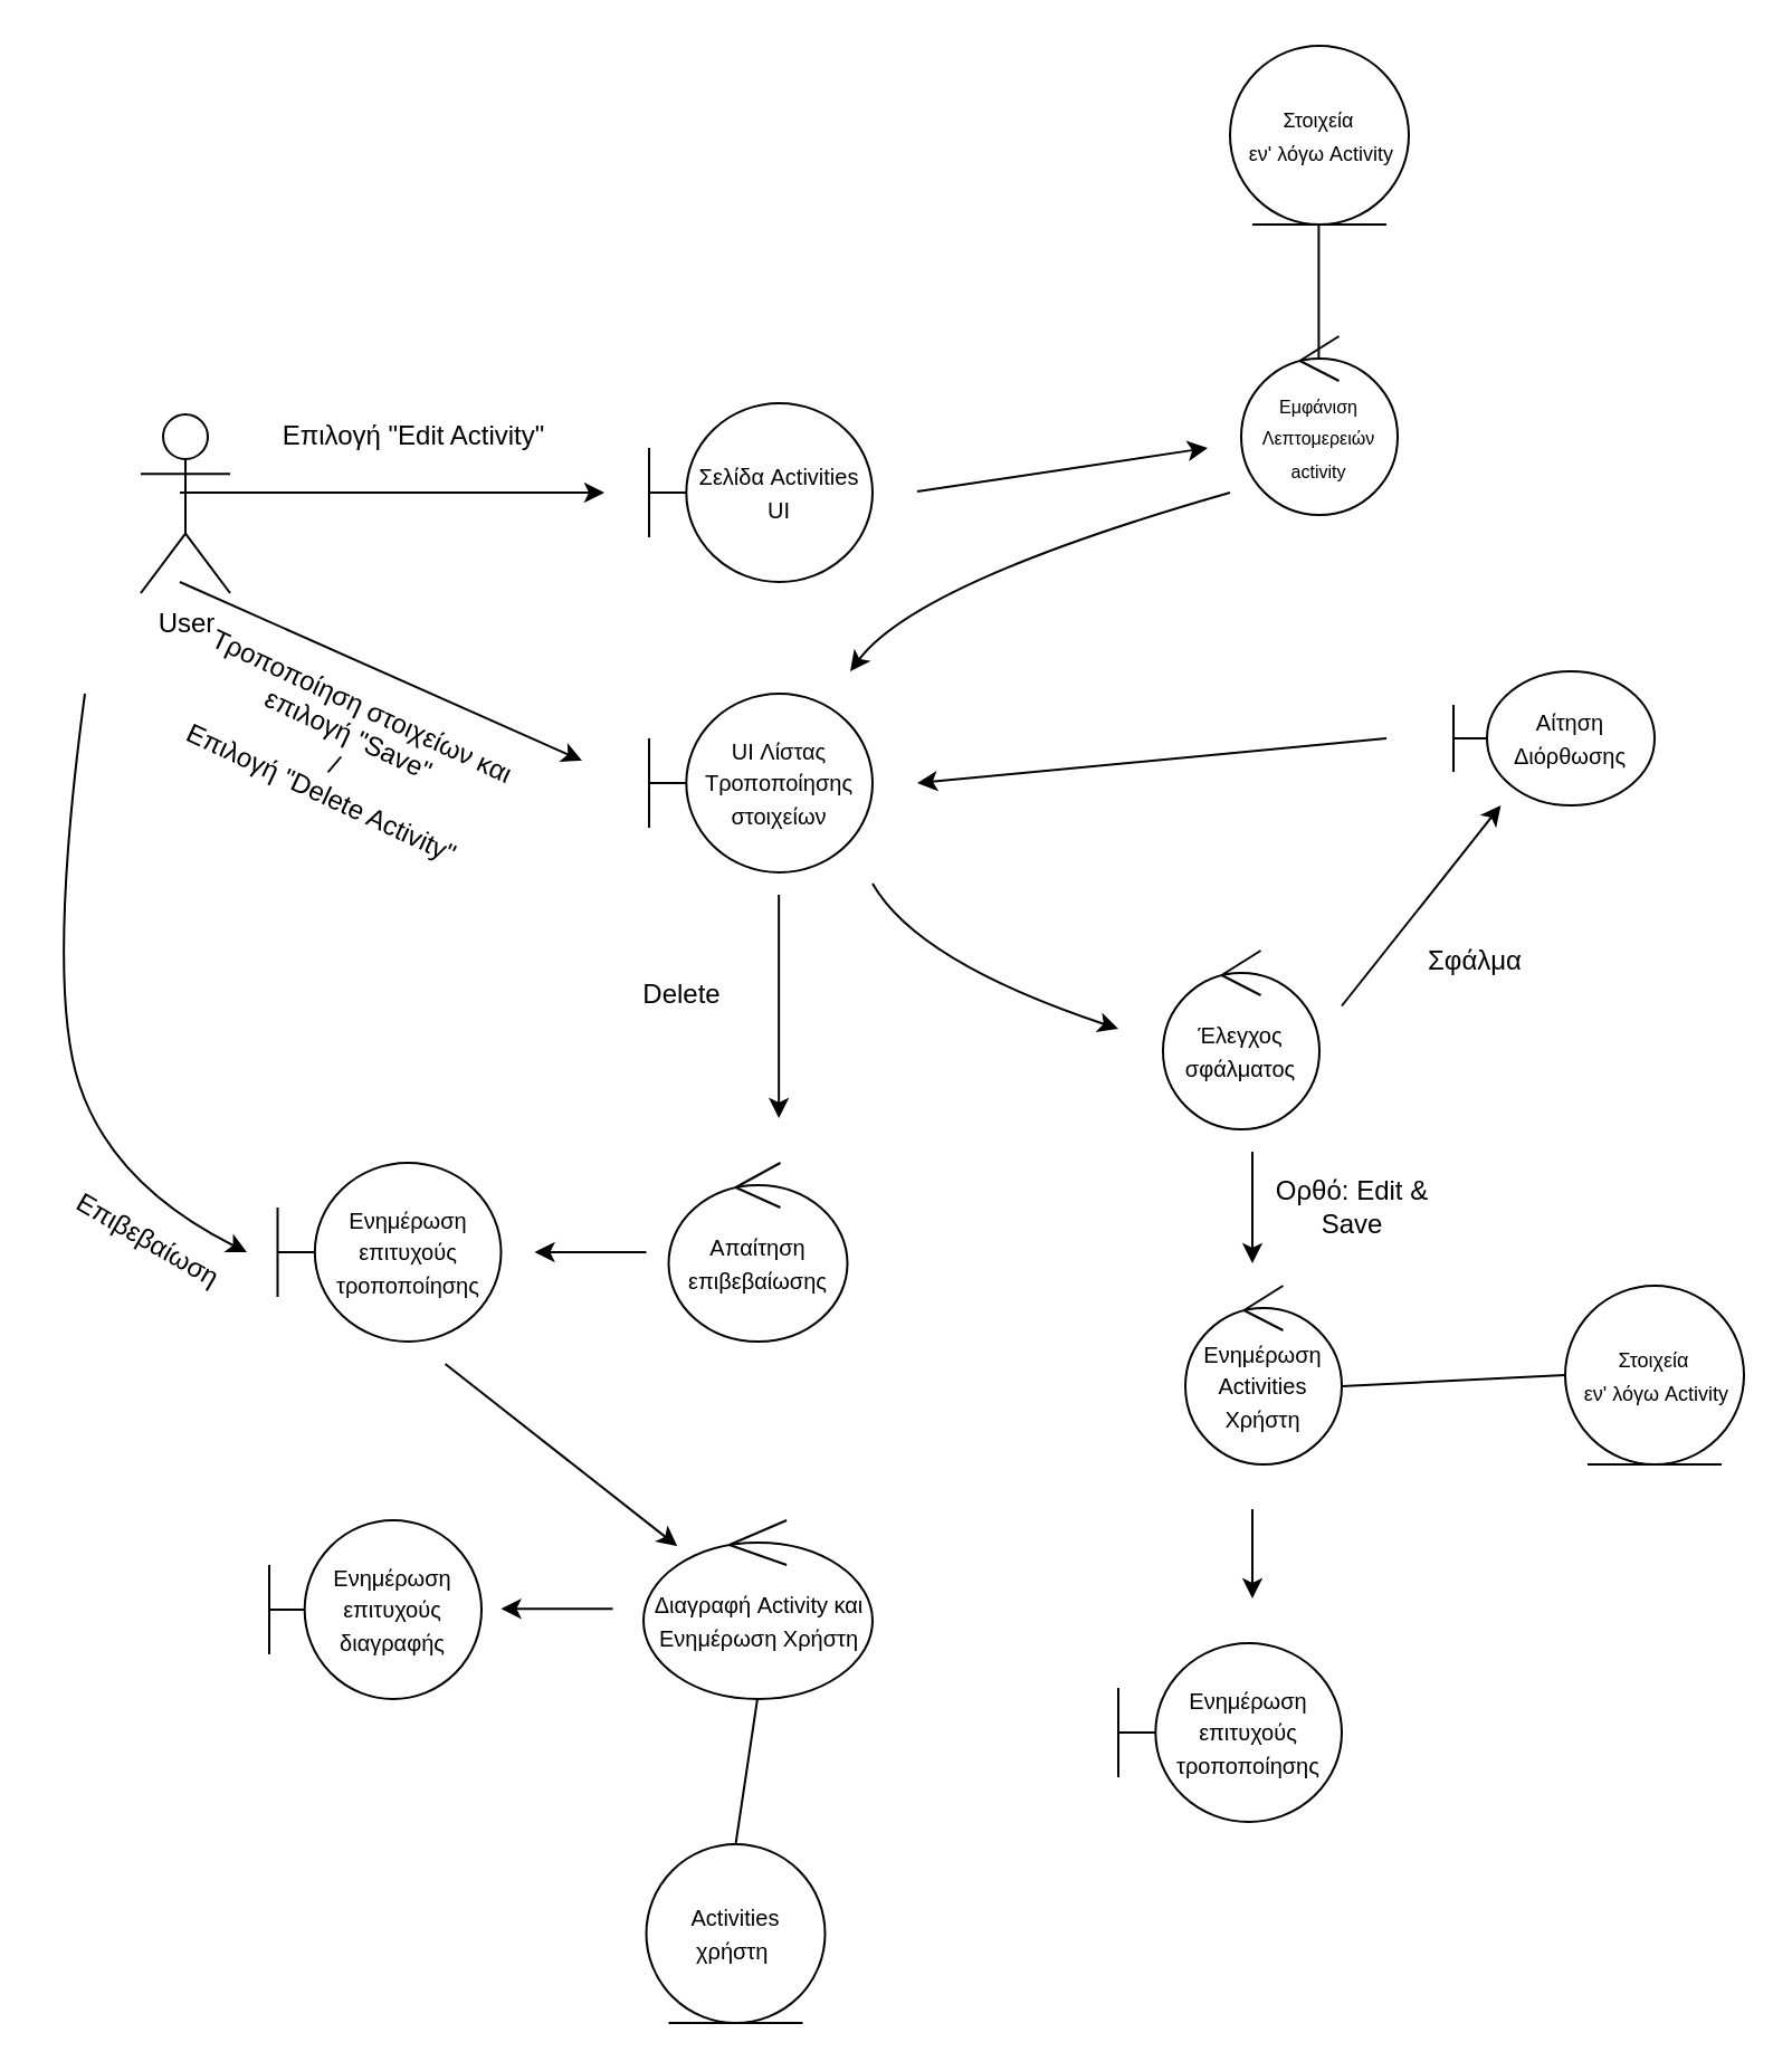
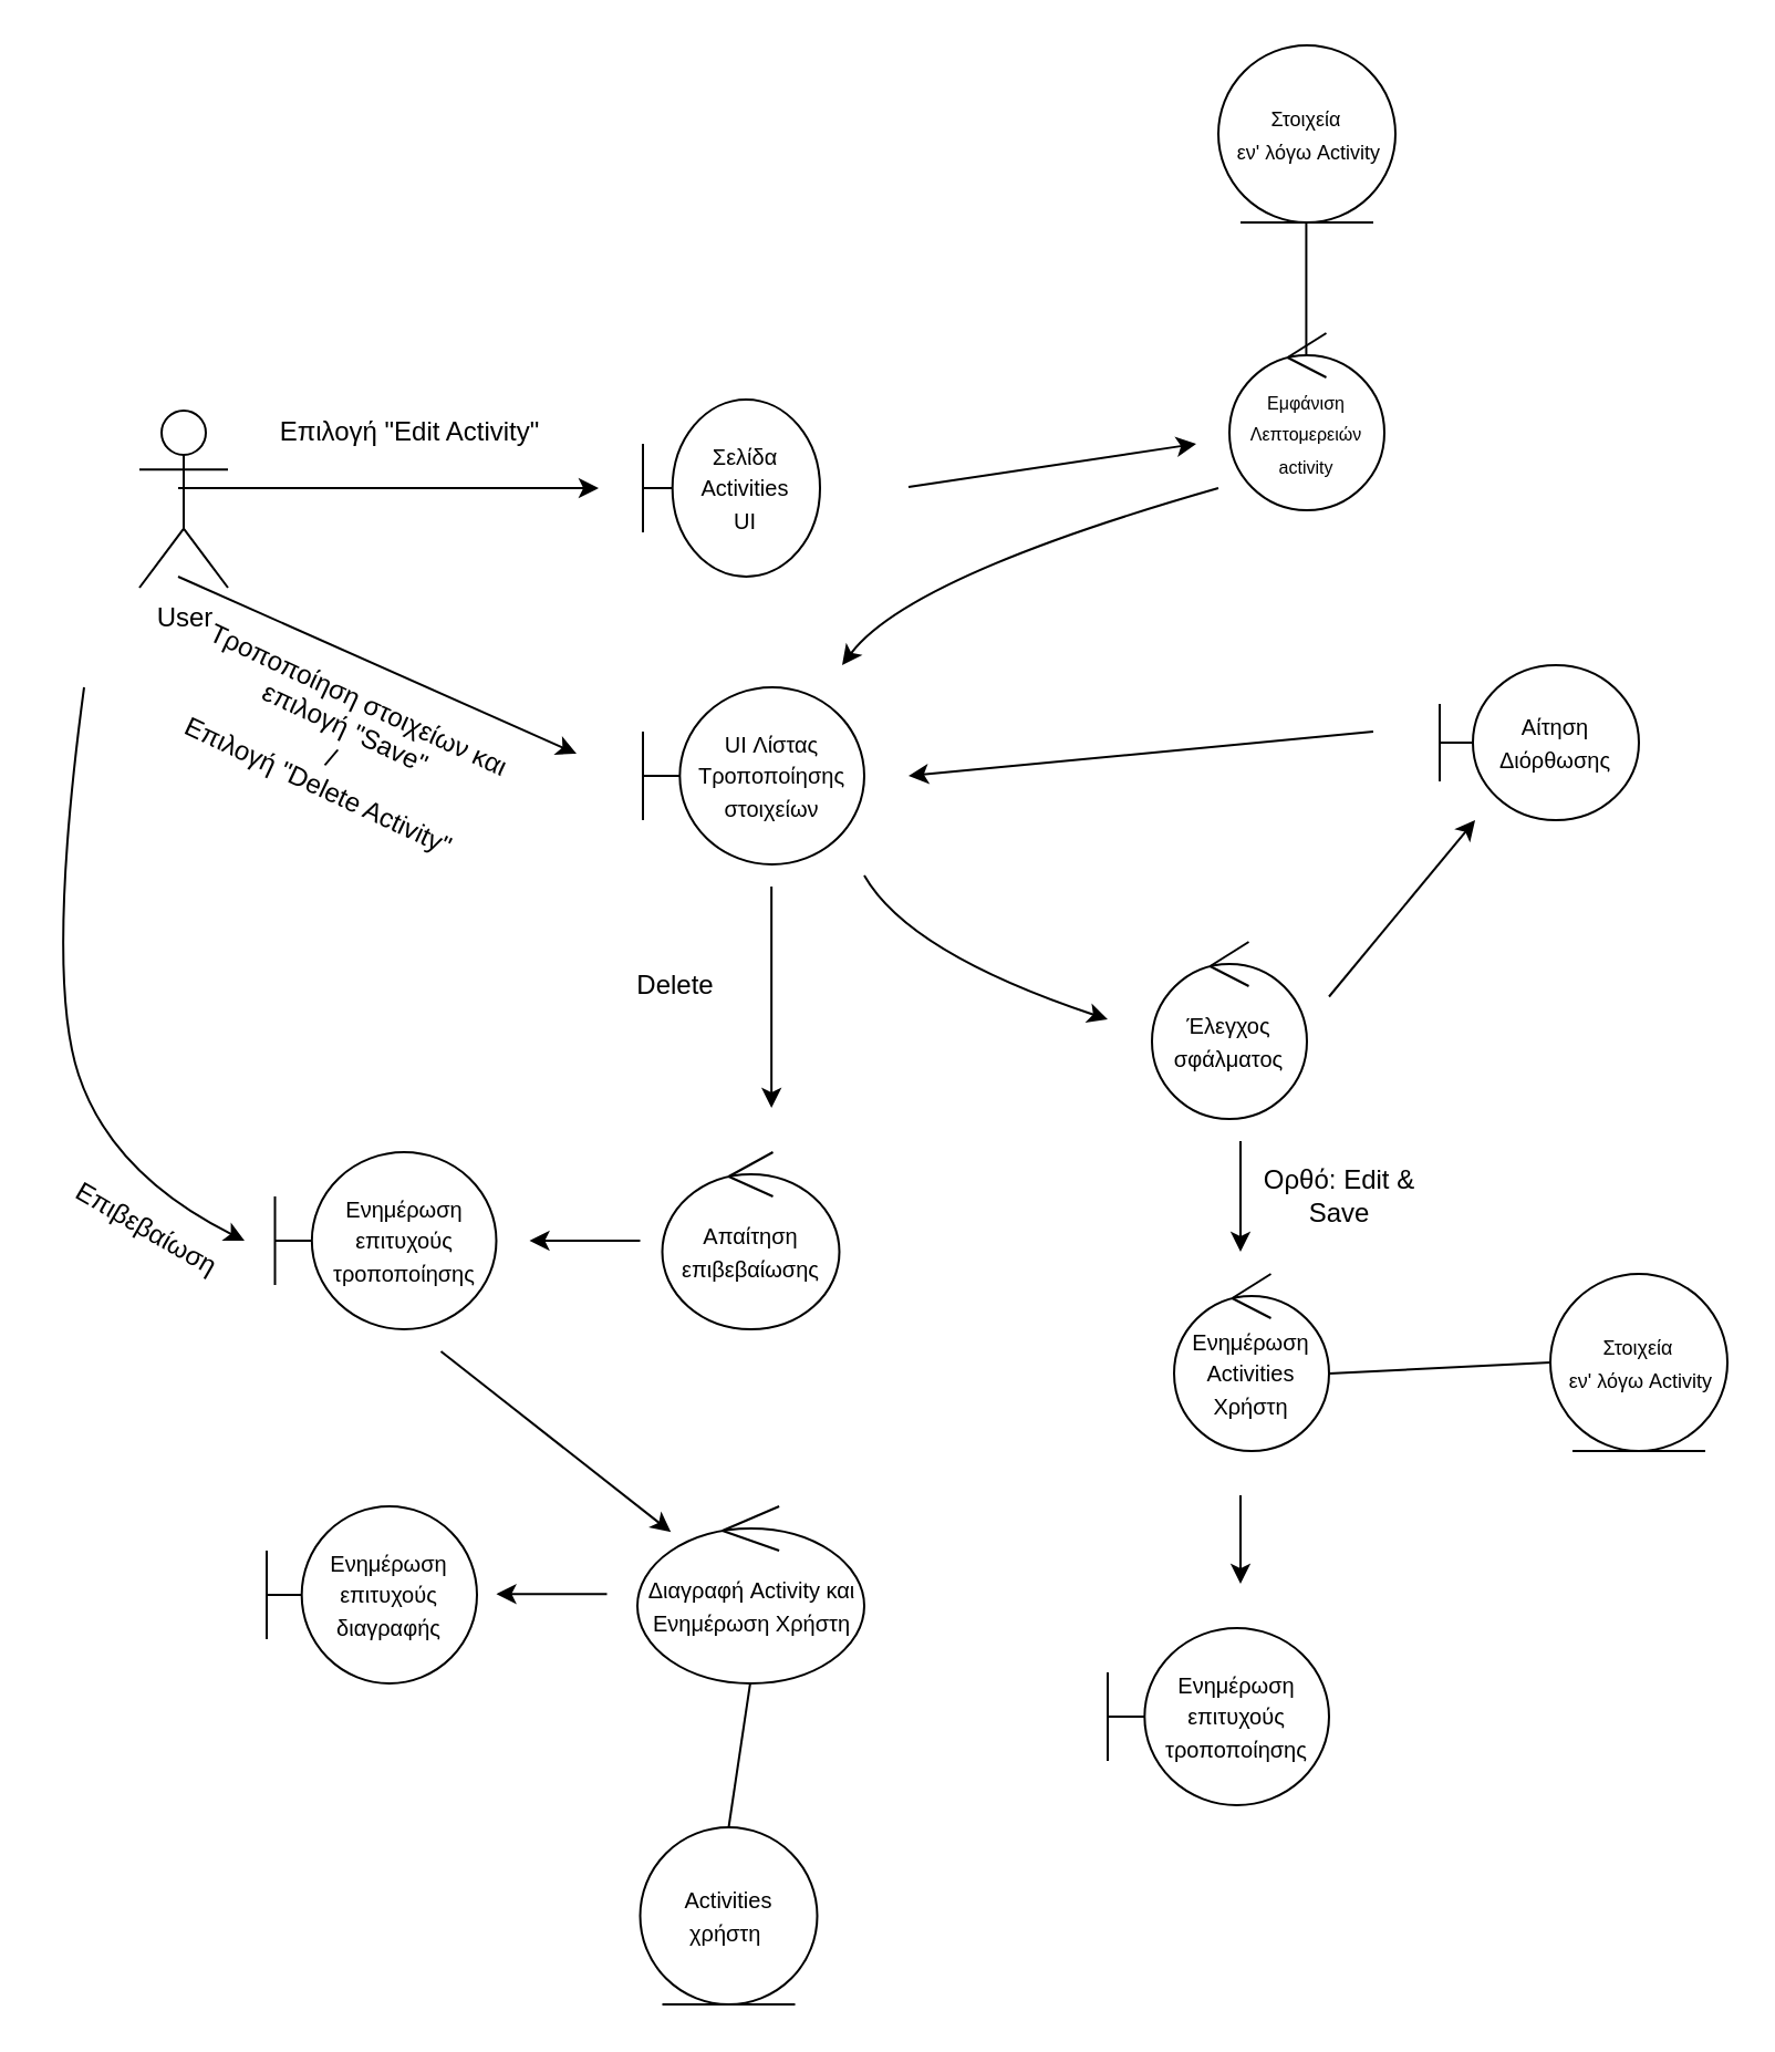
  <mxCell id="0" />
  <mxCell id="1" parent="0" />
  <mxCell id="2" value="&lt;span style=&quot;font-size: 8px;&quot;&gt;Εμφάνιση Λεπτομερειών activity&lt;/span&gt;" style="ellipse;shape=umlControl;whiteSpace=wrap;html=1;rounded=1;" vertex="1" parent="1"><mxGeometry x="555" y="150" width="70" height="80" as="geometry" /></mxCell>
  <mxCell id="3" value="&lt;font style=&quot;font-size: 9px;&quot;&gt;Στοιχεία&lt;/font&gt;&lt;div&gt;&lt;font style=&quot;font-size: 9px;&quot;&gt;&amp;nbsp;εν' λόγω Activity&lt;/font&gt;&lt;/div&gt;" style="ellipse;shape=umlEntity;whiteSpace=wrap;html=1;rounded=1;" vertex="1" parent="1"><mxGeometry x="550" y="20" width="80" height="80" as="geometry" /></mxCell>
  <mxCell id="4" value="" style="endArrow=none;html=1;rounded=1;" edge="1" parent="1"><mxGeometry width="50" height="50" relative="1" as="geometry"><mxPoint x="589.71" y="160" as="sourcePoint" /><mxPoint x="589.71" y="100" as="targetPoint" /></mxGeometry></mxCell>
  <mxCell id="5" value="" style="endArrow=classic;html=1;rounded=1;" edge="1" parent="1"><mxGeometry width="50" height="50" relative="1" as="geometry"><mxPoint x="80" y="220" as="sourcePoint" /><mxPoint x="270" y="220" as="targetPoint" /></mxGeometry></mxCell>
  <mxCell id="6" value="" style="endArrow=classic;html=1;rounded=0;curved=1;" edge="1" parent="1"><mxGeometry width="50" height="50" relative="1" as="geometry"><mxPoint x="550" y="220" as="sourcePoint" /><mxPoint x="380" y="300" as="targetPoint" /><Array as="points"><mxPoint x="410" y="260" /></Array></mxGeometry></mxCell>
  <mxCell id="7" value="&lt;font style=&quot;font-size: 9px;&quot;&gt;Στοιχεία&lt;/font&gt;&lt;div&gt;&lt;font style=&quot;font-size: 9px;&quot;&gt;&amp;nbsp;εν' λόγω Activity&lt;/font&gt;&lt;/div&gt;" style="ellipse;shape=umlEntity;whiteSpace=wrap;html=1;rounded=1;" vertex="1" parent="1"><mxGeometry x="700" y="575" width="80" height="80" as="geometry" /></mxCell>
  <mxCell id="8" value="&lt;font style=&quot;font-size: 10px;&quot;&gt;Ενημέρωση επιτυχούς τροποποίησης&lt;/font&gt;" style="shape=umlBoundary;whiteSpace=wrap;html=1;rounded=1;" vertex="1" parent="1"><mxGeometry x="500" y="735" width="100" height="80" as="geometry" /></mxCell>
- <mxCell id="9" value="&lt;div&gt;&lt;span style=&quot;font-size: 10px;&quot;&gt;Αίτηση Διόρθωσης&lt;/span&gt;&lt;/div&gt;" style="shape=umlBoundary;whiteSpace=wrap;html=1;rounded=1;" vertex="1" parent="1"><mxGeometry x="650" y="300" width="90" height="60" as="geometry" /></mxCell>
+ <mxCell id="9" value="&lt;div&gt;&lt;span style=&quot;font-size: 10px;&quot;&gt;Αίτηση Διόρθωσης&lt;/span&gt;&lt;/div&gt;" style="shape=umlBoundary;whiteSpace=wrap;html=1;rounded=1;" vertex="1" parent="1"><mxGeometry x="650" y="300" width="90" height="70" as="geometry" /></mxCell>
  <mxCell id="10" value="&lt;font size=&quot;1&quot;&gt;Διαγραφή Activity και Ενημέρωση Χρήστη&lt;/font&gt;" style="ellipse;shape=umlControl;whiteSpace=wrap;html=1;rounded=1;" vertex="1" parent="1"><mxGeometry x="287.5" y="680" width="102.5" height="80" as="geometry" /></mxCell>
  <mxCell id="11" value="&lt;div&gt;&lt;font style=&quot;font-size: 10px;&quot;&gt;Activities&lt;/font&gt;&lt;/div&gt;&lt;div&gt;&lt;font style=&quot;font-size: 10px;&quot;&gt;χρήστη&amp;nbsp;&lt;/font&gt;&lt;/div&gt;" style="ellipse;shape=umlEntity;whiteSpace=wrap;html=1;rounded=1;" vertex="1" parent="1"><mxGeometry x="288.75" y="825" width="80" height="80" as="geometry" /></mxCell>
  <mxCell id="12" value="" style="endArrow=none;html=1;rounded=1;exitX=0.5;exitY=0;exitDx=0;exitDy=0;" edge="1" parent="1" source="11"><mxGeometry width="50" height="50" relative="1" as="geometry"><mxPoint x="338.46" y="810" as="sourcePoint" /><mxPoint x="338.46" y="760" as="targetPoint" /></mxGeometry></mxCell>
  <mxCell id="13" value="&lt;font style=&quot;font-size: 10px;&quot;&gt;Ενημέρωση επιτυχούς διαγραφής&lt;/font&gt;" style="shape=umlBoundary;whiteSpace=wrap;html=1;rounded=1;" vertex="1" parent="1"><mxGeometry x="120" y="680" width="95" height="80" as="geometry" /></mxCell>
  <mxCell id="14" value="User" style="shape=umlActor;verticalLabelPosition=bottom;verticalAlign=top;html=1;outlineConnect=0;" vertex="1" parent="1"><mxGeometry x="62.5" y="185" width="40" height="80" as="geometry" /></mxCell>
- <mxCell id="15" value="&lt;div&gt;&lt;font style=&quot;font-size: 10px;&quot;&gt;Σελίδα Activities&lt;/font&gt;&lt;/div&gt;&lt;div&gt;&lt;font style=&quot;font-size: 10px;&quot;&gt;UI&lt;/font&gt;&lt;/div&gt;" style="shape=umlBoundary;whiteSpace=wrap;html=1;rounded=1;" vertex="1" parent="1"><mxGeometry x="290" y="180" width="100" height="80" as="geometry" /></mxCell>
+ <mxCell id="15" value="&lt;div&gt;&lt;font style=&quot;font-size: 10px;&quot;&gt;Σελίδα Activities&lt;/font&gt;&lt;/div&gt;&lt;div&gt;&lt;font style=&quot;font-size: 10px;&quot;&gt;UI&lt;/font&gt;&lt;/div&gt;" style="shape=umlBoundary;whiteSpace=wrap;html=1;rounded=1;" vertex="1" parent="1"><mxGeometry x="290" y="180" width="80" height="80" as="geometry" /></mxCell>
  <mxCell id="16" value="" style="endArrow=classic;html=1;rounded=1;" edge="1" parent="1"><mxGeometry width="50" height="50" relative="1" as="geometry"><mxPoint x="410" y="219.5" as="sourcePoint" /><mxPoint x="540" y="200" as="targetPoint" /></mxGeometry></mxCell>
  <mxCell id="17" value="&lt;div&gt;&lt;span style=&quot;font-size: 10px;&quot;&gt;UI Λίστας Τροποποίησης στοιχείων&lt;/span&gt;&lt;/div&gt;" style="shape=umlBoundary;whiteSpace=wrap;html=1;rounded=1;" vertex="1" parent="1"><mxGeometry x="290" y="310" width="100" height="80" as="geometry" /></mxCell>
  <mxCell id="18" value="" style="endArrow=classic;html=1;rounded=1;" edge="1" parent="1"><mxGeometry width="50" height="50" relative="1" as="geometry"><mxPoint x="80" y="260" as="sourcePoint" /><mxPoint x="260" y="340" as="targetPoint" /></mxGeometry></mxCell>
  <mxCell id="19" value="Επιλογή &quot;Edit Activity&quot;" style="text;html=1;align=center;verticalAlign=middle;whiteSpace=wrap;rounded=0;" vertex="1" parent="1"><mxGeometry x="120" y="180" width="130" height="30" as="geometry" /></mxCell>
  <mxCell id="20" value="Τροποποίηση στοιχείων και επιλογή &quot;Save&quot;&lt;br&gt;/&lt;br&gt;Επιλογή &quot;Delete Activity&quot;" style="text;html=1;align=center;verticalAlign=middle;whiteSpace=wrap;rounded=0;rotation=25;" vertex="1" parent="1"><mxGeometry x="77.5" y="320" width="150" height="30" as="geometry" /></mxCell>
  <mxCell id="21" value="&lt;font style=&quot;font-size: 10px;&quot;&gt;Ενημέρωση Activities Χρήστη&lt;/font&gt;" style="ellipse;shape=umlControl;whiteSpace=wrap;html=1;rounded=1;" vertex="1" parent="1"><mxGeometry x="530" y="575" width="70" height="80" as="geometry" /></mxCell>
  <mxCell id="22" value="" style="endArrow=classic;html=1;rounded=1;" edge="1" parent="1"><mxGeometry width="50" height="50" relative="1" as="geometry"><mxPoint x="560" y="675" as="sourcePoint" /><mxPoint x="560" y="715" as="targetPoint" /></mxGeometry></mxCell>
  <mxCell id="23" value="Ορθό: Edit &amp;amp; Save" style="text;html=1;align=center;verticalAlign=middle;whiteSpace=wrap;rounded=0;rotation=0;" vertex="1" parent="1"><mxGeometry x="560" y="525" width="90" height="30" as="geometry" /></mxCell>
  <mxCell id="24" value="" style="endArrow=classic;html=1;rounded=1;" edge="1" parent="1"><mxGeometry width="50" height="50" relative="1" as="geometry"><mxPoint x="348.08" y="400" as="sourcePoint" /><mxPoint x="348.08" y="500" as="targetPoint" /></mxGeometry></mxCell>
  <mxCell id="25" value="Delete" style="text;html=1;align=center;verticalAlign=middle;whiteSpace=wrap;rounded=0;rotation=0;" vertex="1" parent="1"><mxGeometry x="260" y="430" width="90" height="30" as="geometry" /></mxCell>
  <mxCell id="26" value="&lt;font style=&quot;font-size: 10px;&quot;&gt;Ενημέρωση επιτυχούς τροποποίησης&lt;/font&gt;" style="shape=umlBoundary;whiteSpace=wrap;html=1;rounded=1;" vertex="1" parent="1"><mxGeometry x="123.75" y="520" width="100" height="80" as="geometry" /></mxCell>
  <mxCell id="27" value="&lt;span style=&quot;font-size: 10px;&quot;&gt;Απαίτηση επιβεβαίωσης&lt;/span&gt;" style="ellipse;shape=umlControl;whiteSpace=wrap;html=1;rounded=1;" vertex="1" parent="1"><mxGeometry x="298.75" y="520" width="80" height="80" as="geometry" /></mxCell>
  <mxCell id="28" value="" style="endArrow=classic;html=1;rounded=1;" edge="1" parent="1"><mxGeometry width="50" height="50" relative="1" as="geometry"><mxPoint x="288.75" y="560" as="sourcePoint" /><mxPoint x="238.75" y="560" as="targetPoint" /></mxGeometry></mxCell>
  <mxCell id="29" value="" style="endArrow=classic;html=1;rounded=0;curved=1;" edge="1" parent="1"><mxGeometry width="50" height="50" relative="1" as="geometry"><mxPoint x="37.5" y="310" as="sourcePoint" /><mxPoint x="110" y="560" as="targetPoint" /><Array as="points"><mxPoint x="20" y="440" /><mxPoint x="50" y="530" /></Array></mxGeometry></mxCell>
  <mxCell id="30" value="Επιβεβαίωση" style="text;html=1;align=center;verticalAlign=middle;whiteSpace=wrap;rounded=0;rotation=30;" vertex="1" parent="1"><mxGeometry x="21" y="540" width="90" height="30" as="geometry" /></mxCell>
  <mxCell id="31" value="" style="endArrow=classic;html=1;rounded=1;" edge="1" parent="1"><mxGeometry width="50" height="50" relative="1" as="geometry"><mxPoint x="273.75" y="719.58" as="sourcePoint" /><mxPoint x="223.75" y="719.58" as="targetPoint" /></mxGeometry></mxCell>
  <mxCell id="32" value="" style="endArrow=classic;html=1;rounded=1;" edge="1" parent="1" target="10"><mxGeometry width="50" height="50" relative="1" as="geometry"><mxPoint x="198.75" y="610" as="sourcePoint" /><mxPoint x="318.75" y="670" as="targetPoint" /></mxGeometry></mxCell>
  <mxCell id="33" value="&lt;span style=&quot;font-size: 10px;&quot;&gt;Έλεγχος σφάλματος&lt;/span&gt;" style="ellipse;shape=umlControl;whiteSpace=wrap;html=1;rounded=1;" vertex="1" parent="1"><mxGeometry x="520" y="425" width="70" height="80" as="geometry" /></mxCell>
  <mxCell id="34" value="" style="endArrow=classic;html=1;rounded=1;" edge="1" parent="1" target="9"><mxGeometry width="50" height="50" relative="1" as="geometry"><mxPoint x="600" y="449.75" as="sourcePoint" /><mxPoint x="690" y="405" as="targetPoint" /></mxGeometry></mxCell>
  <mxCell id="35" value="" style="endArrow=classic;html=1;rounded=1;" edge="1" parent="1"><mxGeometry width="50" height="50" relative="1" as="geometry"><mxPoint x="620" y="330" as="sourcePoint" /><mxPoint x="410" y="350" as="targetPoint" /></mxGeometry></mxCell>
- <mxCell id="36" value="Σφάλμα" style="text;html=1;align=center;verticalAlign=middle;whiteSpace=wrap;rounded=0;" vertex="1" parent="1"><mxGeometry x="630" y="415" width="60" height="30" as="geometry" /></mxCell>
  <mxCell id="37" value="" style="endArrow=classic;html=1;rounded=1;" edge="1" parent="1"><mxGeometry width="50" height="50" relative="1" as="geometry"><mxPoint x="560" y="515" as="sourcePoint" /><mxPoint x="560" y="565" as="targetPoint" /></mxGeometry></mxCell>
  <mxCell id="38" value="" style="endArrow=classic;html=1;rounded=0;curved=1;" edge="1" parent="1"><mxGeometry width="50" height="50" relative="1" as="geometry"><mxPoint x="390" y="395" as="sourcePoint" /><mxPoint x="500" y="460" as="targetPoint" /><Array as="points"><mxPoint x="410" y="430" /></Array></mxGeometry></mxCell>
  <mxCell id="39" value="" style="endArrow=none;html=1;rounded=0;entryX=0;entryY=0.5;entryDx=0;entryDy=0;" edge="1" parent="1" target="7"><mxGeometry width="50" height="50" relative="1" as="geometry"><mxPoint x="600" y="620" as="sourcePoint" /><mxPoint x="650" y="570" as="targetPoint" /></mxGeometry></mxCell>
